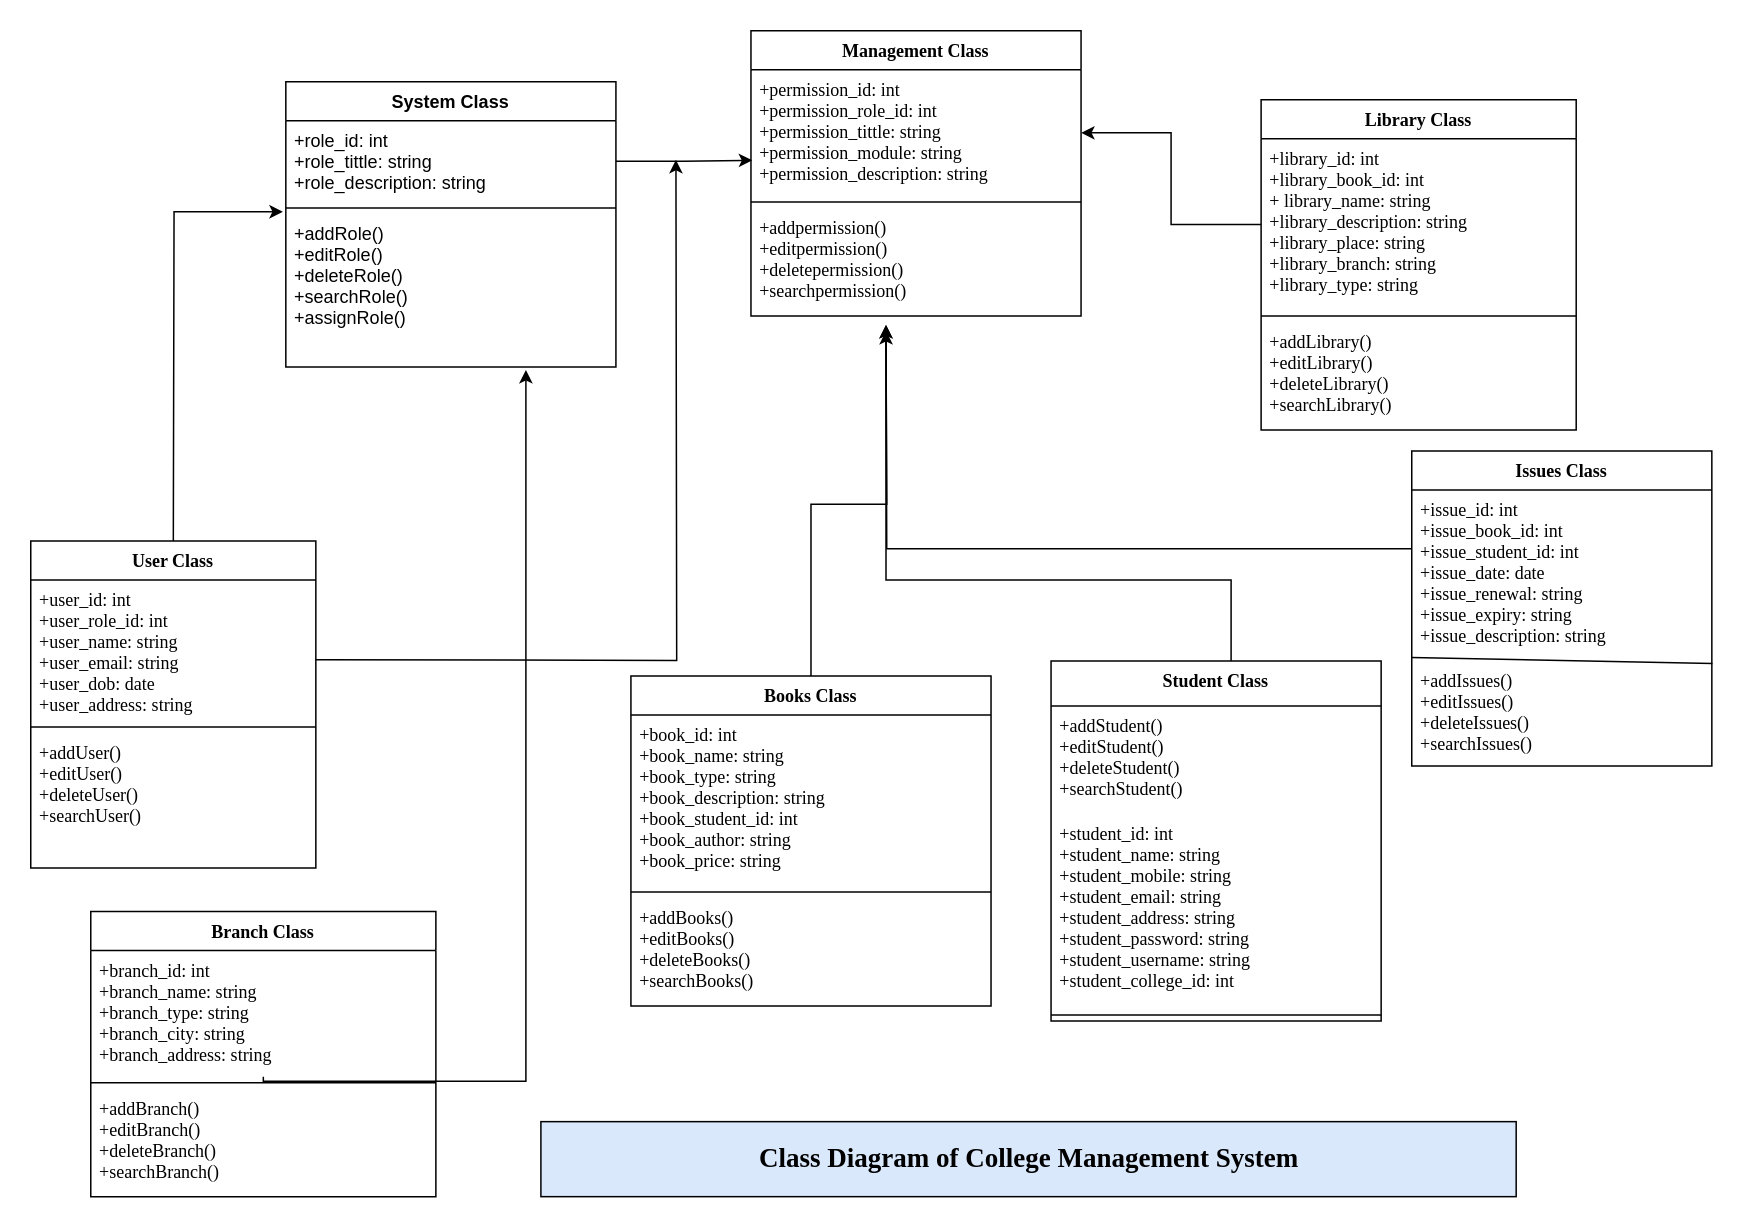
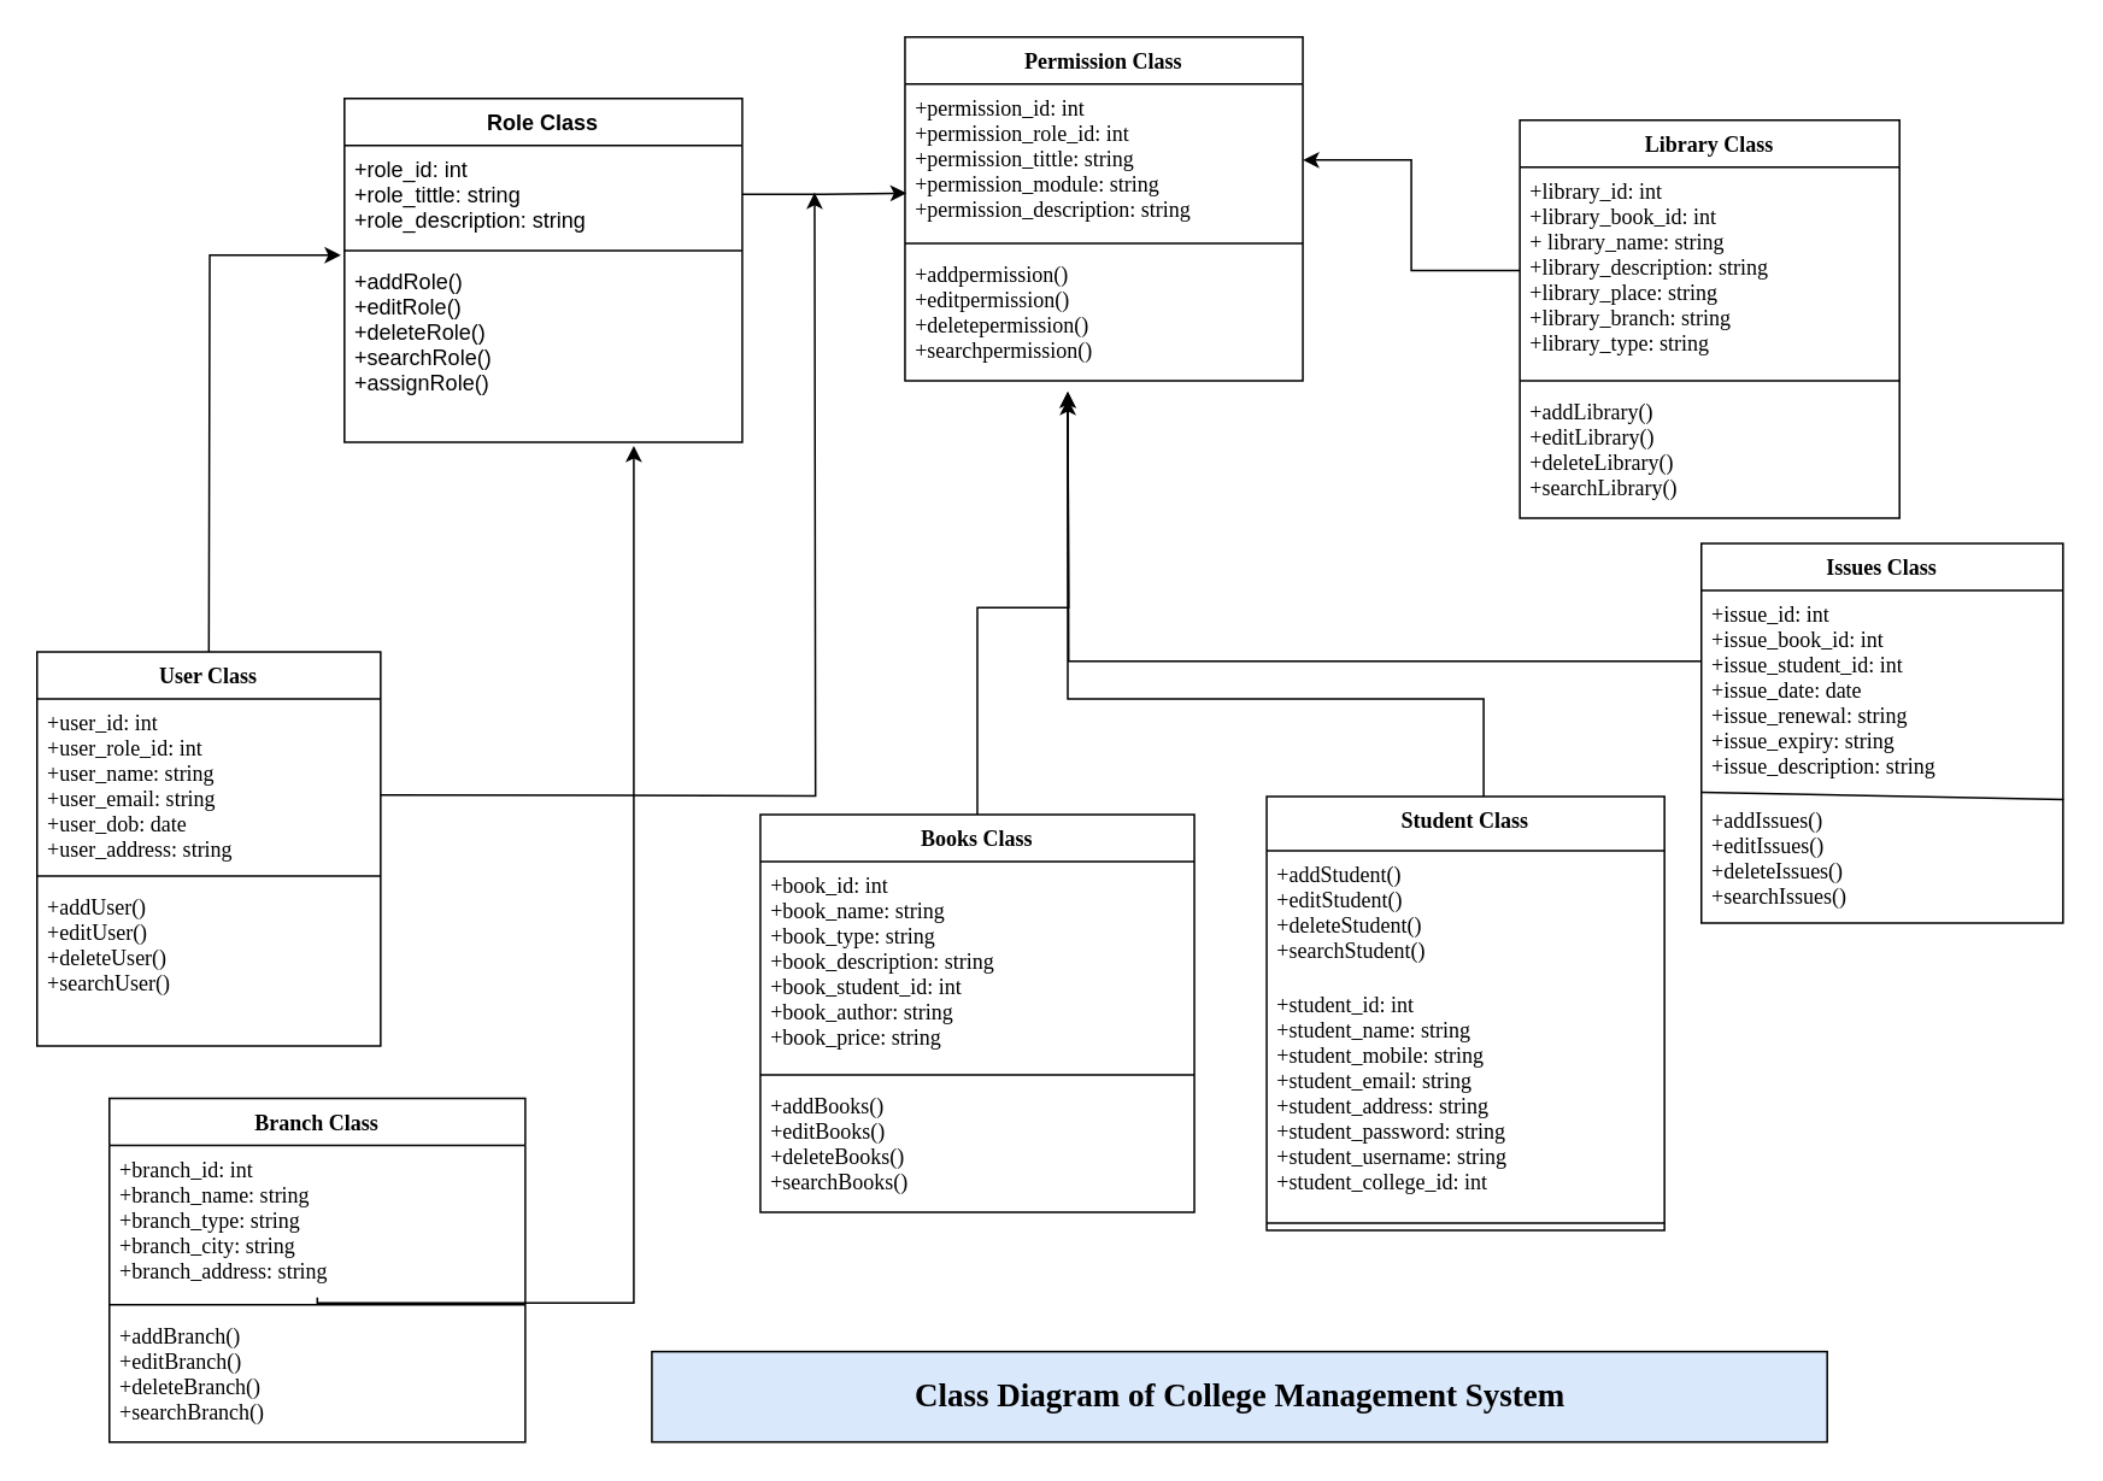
  <mxCell id="0" />
  <mxCell id="1" parent="0" />
- <mxCell id="2" value="System Class" style="swimlane;fontStyle=1;align=center;verticalAlign=top;childLayout=stackLayout;horizontal=1;startSize=26;horizontalStack=0;resizeParent=1;resizeParentMax=0;resizeLast=0;collapsible=1;marginBottom=0;" vertex="1" parent="1"><mxGeometry x="190" y="54" width="220" height="190" as="geometry" /></mxCell>
+ <mxCell id="2" value="Role Class" style="swimlane;fontStyle=1;align=center;verticalAlign=top;childLayout=stackLayout;horizontal=1;startSize=26;horizontalStack=0;resizeParent=1;resizeParentMax=0;resizeLast=0;collapsible=1;marginBottom=0;" vertex="1" parent="1"><mxGeometry x="190" y="54" width="220" height="190" as="geometry" /></mxCell>
  <mxCell id="3" value="+role_id: int&#10;+role_tittle: string&#10;+role_description: string" style="text;strokeColor=none;fillColor=none;align=left;verticalAlign=top;spacingLeft=4;spacingRight=4;overflow=hidden;rotatable=0;points=[[0,0.5],[1,0.5]];portConstraint=eastwest;" vertex="1" parent="2"><mxGeometry y="26" width="220" height="54" as="geometry" /></mxCell>
  <mxCell id="4" value="" style="line;strokeWidth=1;fillColor=none;align=left;verticalAlign=middle;spacingTop=-1;spacingLeft=3;spacingRight=3;rotatable=0;labelPosition=right;points=[];portConstraint=eastwest;strokeColor=inherit;" vertex="1" parent="2"><mxGeometry y="80" width="220" height="8" as="geometry" /></mxCell>
  <mxCell id="5" value="+addRole()&#10;+editRole()&#10;+deleteRole()&#10;+searchRole()&#10;+assignRole()" style="text;strokeColor=none;fillColor=none;align=left;verticalAlign=top;spacingLeft=4;spacingRight=4;overflow=hidden;rotatable=0;points=[[0,0.5],[1,0.5]];portConstraint=eastwest;" vertex="1" parent="2"><mxGeometry y="88" width="220" height="102" as="geometry" /></mxCell>
- <mxCell id="6" value="Management Class" style="swimlane;fontStyle=1;align=center;verticalAlign=top;childLayout=stackLayout;horizontal=1;startSize=26;horizontalStack=0;resizeParent=1;resizeParentMax=0;resizeLast=0;collapsible=1;marginBottom=0;fontFamily=Georgia;" vertex="1" parent="1"><mxGeometry x="500" y="20" width="220" height="190" as="geometry" /></mxCell>
+ <mxCell id="6" value="Permission Class" style="swimlane;fontStyle=1;align=center;verticalAlign=top;childLayout=stackLayout;horizontal=1;startSize=26;horizontalStack=0;resizeParent=1;resizeParentMax=0;resizeLast=0;collapsible=1;marginBottom=0;fontFamily=Georgia;" vertex="1" parent="1"><mxGeometry x="500" y="20" width="220" height="190" as="geometry" /></mxCell>
  <mxCell id="7" value="+permission_id: int&#10;+permission_role_id: int&#10;+permission_tittle: string&#10;+permission_module: string &#10;+permission_description: string" style="text;strokeColor=none;fillColor=none;align=left;verticalAlign=top;spacingLeft=4;spacingRight=4;overflow=hidden;rotatable=0;points=[[0,0.5],[1,0.5]];portConstraint=eastwest;fontFamily=Georgia;" vertex="1" parent="6"><mxGeometry y="26" width="220" height="84" as="geometry" /></mxCell>
  <mxCell id="8" value="" style="line;strokeWidth=1;fillColor=none;align=left;verticalAlign=middle;spacingTop=-1;spacingLeft=3;spacingRight=3;rotatable=0;labelPosition=right;points=[];portConstraint=eastwest;strokeColor=inherit;fontFamily=Georgia;" vertex="1" parent="6"><mxGeometry y="110" width="220" height="8" as="geometry" /></mxCell>
  <mxCell id="9" value="+addpermission()&#10;+editpermission()&#10;+deletepermission()&#10;+searchpermission()" style="text;strokeColor=none;fillColor=none;align=left;verticalAlign=top;spacingLeft=4;spacingRight=4;overflow=hidden;rotatable=0;points=[[0,0.5],[1,0.5]];portConstraint=eastwest;fontFamily=Georgia;" vertex="1" parent="6"><mxGeometry y="118" width="220" height="72" as="geometry" /></mxCell>
  <mxCell id="10" value="Library Class" style="swimlane;fontStyle=1;align=center;verticalAlign=top;childLayout=stackLayout;horizontal=1;startSize=26;horizontalStack=0;resizeParent=1;resizeParentMax=0;resizeLast=0;collapsible=1;marginBottom=0;fontFamily=Georgia;" vertex="1" parent="1"><mxGeometry x="840" y="66" width="210" height="220" as="geometry" /></mxCell>
  <mxCell id="11" value="+library_id: int&#10;+library_book_id: int&#10;+ library_name: string&#10;+library_description: string&#10;+library_place: string&#10;+library_branch: string&#10;+library_type: string" style="text;strokeColor=none;fillColor=none;align=left;verticalAlign=top;spacingLeft=4;spacingRight=4;overflow=hidden;rotatable=0;points=[[0,0.5],[1,0.5]];portConstraint=eastwest;fontFamily=Georgia;" vertex="1" parent="10"><mxGeometry y="26" width="210" height="114" as="geometry" /></mxCell>
  <mxCell id="12" value="" style="line;strokeWidth=1;fillColor=none;align=left;verticalAlign=middle;spacingTop=-1;spacingLeft=3;spacingRight=3;rotatable=0;labelPosition=right;points=[];portConstraint=eastwest;strokeColor=inherit;fontFamily=Georgia;" vertex="1" parent="10"><mxGeometry y="140" width="210" height="8" as="geometry" /></mxCell>
  <mxCell id="13" value="+addLibrary()&#10;+editLibrary()&#10;+deleteLibrary()&#10;+searchLibrary()" style="text;strokeColor=none;fillColor=none;align=left;verticalAlign=top;spacingLeft=4;spacingRight=4;overflow=hidden;rotatable=0;points=[[0,0.5],[1,0.5]];portConstraint=eastwest;fontFamily=Georgia;" vertex="1" parent="10"><mxGeometry y="148" width="210" height="72" as="geometry" /></mxCell>
  <mxCell id="14" style="edgeStyle=orthogonalEdgeStyle;rounded=0;orthogonalLoop=1;jettySize=auto;html=1;exitX=0;exitY=0.343;exitDx=0;exitDy=0;fontFamily=Georgia;exitPerimeter=0;" edge="1" parent="1" source="16"><mxGeometry relative="1" as="geometry"><mxPoint x="590" y="216" as="targetPoint" /><mxPoint x="980" y="386" as="sourcePoint" /></mxGeometry></mxCell>
  <mxCell id="15" value="Issues Class" style="swimlane;fontStyle=1;align=center;verticalAlign=top;childLayout=stackLayout;horizontal=1;startSize=26;horizontalStack=0;resizeParent=1;resizeParentMax=0;resizeLast=0;collapsible=1;marginBottom=0;fontFamily=Georgia;" vertex="1" parent="1"><mxGeometry x="940.4" y="300" width="200" height="210" as="geometry" /></mxCell>
  <mxCell id="16" value="+issue_id: int&#10;+issue_book_id: int&#10;+issue_student_id: int&#10;+issue_date: date&#10;+issue_renewal: string&#10;+issue_expiry: string&#10;+issue_description: string&#10;" style="text;strokeColor=none;fillColor=none;align=left;verticalAlign=top;spacingLeft=4;spacingRight=4;overflow=hidden;rotatable=0;points=[[0,0.5],[1,0.5]];portConstraint=eastwest;fontFamily=Georgia;" vertex="1" parent="15"><mxGeometry y="26" width="200" height="114" as="geometry" /></mxCell>
  <mxCell id="17" value="+addIssues()&#10;+editIssues()&#10;+deleteIssues()&#10;+searchIssues()" style="text;strokeColor=none;fillColor=none;align=left;verticalAlign=top;spacingLeft=4;spacingRight=4;overflow=hidden;rotatable=0;points=[[0,0.5],[1,0.5]];portConstraint=eastwest;fontFamily=Georgia;" vertex="1" parent="15"><mxGeometry y="140" width="200" height="70" as="geometry" /></mxCell>
  <mxCell id="18" value="" style="endArrow=none;html=1;rounded=0;fontFamily=Georgia;exitX=-0.002;exitY=-0.034;exitDx=0;exitDy=0;exitPerimeter=0;entryX=1.002;entryY=0.023;entryDx=0;entryDy=0;entryPerimeter=0;" edge="1" parent="15" source="17" target="17"><mxGeometry width="50" height="50" relative="1" as="geometry"><mxPoint x="-10" y="90" as="sourcePoint" /><mxPoint x="40" y="40" as="targetPoint" /></mxGeometry></mxCell>
  <mxCell id="19" style="edgeStyle=orthogonalEdgeStyle;rounded=0;orthogonalLoop=1;jettySize=auto;html=1;fontFamily=Georgia;exitX=0.558;exitY=0.008;exitDx=0;exitDy=0;exitPerimeter=0;" edge="1" parent="1" source="20"><mxGeometry relative="1" as="geometry"><mxPoint x="590" y="216" as="targetPoint" /><Array as="points"><mxPoint x="820" y="442" /><mxPoint x="820" y="386" /><mxPoint x="590" y="386" /></Array><mxPoint x="820" y="530" as="sourcePoint" /></mxGeometry></mxCell>
  <mxCell id="20" value="Student Class" style="swimlane;fontStyle=1;align=center;verticalAlign=top;childLayout=stackLayout;horizontal=1;startSize=30;horizontalStack=0;resizeParent=1;resizeParentMax=0;resizeLast=0;collapsible=1;marginBottom=0;fontFamily=Georgia;" vertex="1" parent="1"><mxGeometry x="700" y="440" width="220" height="240" as="geometry" /></mxCell>
  <mxCell id="21" value="+addStudent()&#10;+editStudent()&#10;+deleteStudent()&#10;+searchStudent()" style="text;strokeColor=none;fillColor=none;align=left;verticalAlign=top;spacingLeft=4;spacingRight=4;overflow=hidden;rotatable=0;points=[[0,0.5],[1,0.5]];portConstraint=eastwest;fontFamily=Georgia;" vertex="1" parent="20"><mxGeometry y="30" width="220" height="72" as="geometry" /></mxCell>
  <mxCell id="22" value="+student_id: int&#10;+student_name: string&#10;+student_mobile: string&#10;+student_email: string&#10;+student_address: string&#10;+student_password: string&#10;+student_username: string&#10;+student_college_id: int" style="text;strokeColor=none;fillColor=none;align=left;verticalAlign=top;spacingLeft=4;spacingRight=4;overflow=hidden;rotatable=0;points=[[0,0.5],[1,0.5]];portConstraint=eastwest;fontFamily=Georgia;" vertex="1" parent="20"><mxGeometry y="102" width="220" height="130" as="geometry" /></mxCell>
  <mxCell id="23" value="" style="line;strokeWidth=1;fillColor=none;align=left;verticalAlign=middle;spacingTop=-1;spacingLeft=3;spacingRight=3;rotatable=0;labelPosition=right;points=[];portConstraint=eastwest;strokeColor=inherit;fontFamily=Georgia;" vertex="1" parent="20"><mxGeometry y="232" width="220" height="8" as="geometry" /></mxCell>
  <mxCell id="24" style="edgeStyle=orthogonalEdgeStyle;rounded=0;orthogonalLoop=1;jettySize=auto;html=1;" edge="1" parent="1" source="25"><mxGeometry relative="1" as="geometry"><mxPoint x="590" y="220" as="targetPoint" /></mxGeometry></mxCell>
  <mxCell id="25" value="Books Class" style="swimlane;fontStyle=1;align=center;verticalAlign=top;childLayout=stackLayout;horizontal=1;startSize=26;horizontalStack=0;resizeParent=1;resizeParentMax=0;resizeLast=0;collapsible=1;marginBottom=0;fontFamily=Georgia;" vertex="1" parent="1"><mxGeometry x="420" y="450" width="240" height="220" as="geometry" /></mxCell>
  <mxCell id="26" value="+book_id: int&#10;+book_name: string&#10;+book_type: string&#10;+book_description: string&#10;+book_student_id: int&#10;+book_author: string&#10;+book_price: string&#10;" style="text;strokeColor=none;fillColor=none;align=left;verticalAlign=top;spacingLeft=4;spacingRight=4;overflow=hidden;rotatable=0;points=[[0,0.5],[1,0.5]];portConstraint=eastwest;fontFamily=Georgia;" vertex="1" parent="25"><mxGeometry y="26" width="240" height="114" as="geometry" /></mxCell>
  <mxCell id="27" value="" style="line;strokeWidth=1;fillColor=none;align=left;verticalAlign=middle;spacingTop=-1;spacingLeft=3;spacingRight=3;rotatable=0;labelPosition=right;points=[];portConstraint=eastwest;strokeColor=inherit;fontFamily=Georgia;" vertex="1" parent="25"><mxGeometry y="140" width="240" height="8" as="geometry" /></mxCell>
  <mxCell id="28" value="+addBooks()&#10;+editBooks()&#10;+deleteBooks()&#10;+searchBooks()" style="text;strokeColor=none;fillColor=none;align=left;verticalAlign=top;spacingLeft=4;spacingRight=4;overflow=hidden;rotatable=0;points=[[0,0.5],[1,0.5]];portConstraint=eastwest;fontFamily=Georgia;" vertex="1" parent="25"><mxGeometry y="148" width="240" height="72" as="geometry" /></mxCell>
  <mxCell id="29" value="Branch Class" style="swimlane;fontStyle=1;align=center;verticalAlign=top;childLayout=stackLayout;horizontal=1;startSize=26;horizontalStack=0;resizeParent=1;resizeParentMax=0;resizeLast=0;collapsible=1;marginBottom=0;fontFamily=Georgia;" vertex="1" parent="1"><mxGeometry x="60" y="607" width="230" height="190" as="geometry" /></mxCell>
  <mxCell id="30" value="+branch_id: int&#10;+branch_name: string&#10;+branch_type: string&#10;+branch_city: string&#10;+branch_address: string" style="text;strokeColor=none;fillColor=none;align=left;verticalAlign=top;spacingLeft=4;spacingRight=4;overflow=hidden;rotatable=0;points=[[0,0.5],[1,0.5]];portConstraint=eastwest;fontFamily=Georgia;" vertex="1" parent="29"><mxGeometry y="26" width="230" height="84" as="geometry" /></mxCell>
  <mxCell id="31" value="" style="line;strokeWidth=1;fillColor=none;align=left;verticalAlign=middle;spacingTop=-1;spacingLeft=3;spacingRight=3;rotatable=0;labelPosition=right;points=[];portConstraint=eastwest;strokeColor=inherit;fontFamily=Georgia;" vertex="1" parent="29"><mxGeometry y="110" width="230" height="8" as="geometry" /></mxCell>
  <mxCell id="32" value="+addBranch()&#10;+editBranch()&#10;+deleteBranch()&#10;+searchBranch()" style="text;strokeColor=none;fillColor=none;align=left;verticalAlign=top;spacingLeft=4;spacingRight=4;overflow=hidden;rotatable=0;points=[[0,0.5],[1,0.5]];portConstraint=eastwest;fontFamily=Georgia;" vertex="1" parent="29"><mxGeometry y="118" width="230" height="72" as="geometry" /></mxCell>
  <mxCell id="33" style="edgeStyle=orthogonalEdgeStyle;rounded=0;orthogonalLoop=1;jettySize=auto;html=1;fontFamily=Georgia;entryX=-0.009;entryY=-0.014;entryDx=0;entryDy=0;entryPerimeter=0;" edge="1" parent="1" target="5"><mxGeometry relative="1" as="geometry"><mxPoint x="115" y="116" as="targetPoint" /><mxPoint x="115" y="366" as="sourcePoint" /></mxGeometry></mxCell>
  <mxCell id="34" value="User Class" style="swimlane;fontStyle=1;align=center;verticalAlign=top;childLayout=stackLayout;horizontal=1;startSize=26;horizontalStack=0;resizeParent=1;resizeParentMax=0;resizeLast=0;collapsible=1;marginBottom=0;fontFamily=Georgia;" vertex="1" parent="1"><mxGeometry x="20" y="360" width="190" height="218" as="geometry" /></mxCell>
  <mxCell id="35" value="+user_id: int&#10;+user_role_id: int&#10;+user_name: string&#10;+user_email: string&#10;+user_dob: date&#10;+user_address: string" style="text;strokeColor=none;fillColor=none;align=left;verticalAlign=top;spacingLeft=4;spacingRight=4;overflow=hidden;rotatable=0;points=[[0,0.5],[1,0.5]];portConstraint=eastwest;fontFamily=Georgia;" vertex="1" parent="34"><mxGeometry y="26" width="190" height="94" as="geometry" /></mxCell>
  <mxCell id="36" value="" style="line;strokeWidth=1;fillColor=none;align=left;verticalAlign=middle;spacingTop=-1;spacingLeft=3;spacingRight=3;rotatable=0;labelPosition=right;points=[];portConstraint=eastwest;strokeColor=inherit;fontFamily=Georgia;" vertex="1" parent="34"><mxGeometry y="120" width="190" height="8" as="geometry" /></mxCell>
  <mxCell id="37" value="+addUser()&#10;+editUser()&#10;+deleteUser()&#10;+searchUser()" style="text;strokeColor=none;fillColor=none;align=left;verticalAlign=top;spacingLeft=4;spacingRight=4;overflow=hidden;rotatable=0;points=[[0,0.5],[1,0.5]];portConstraint=eastwest;fontFamily=Georgia;" vertex="1" parent="34"><mxGeometry y="128" width="190" height="90" as="geometry" /></mxCell>
  <mxCell id="38" style="edgeStyle=orthogonalEdgeStyle;rounded=0;orthogonalLoop=1;jettySize=auto;html=1;entryX=0.004;entryY=0.717;entryDx=0;entryDy=0;entryPerimeter=0;fontFamily=Georgia;" edge="1" parent="1" source="3" target="7"><mxGeometry relative="1" as="geometry" /></mxCell>
  <mxCell id="39" style="edgeStyle=orthogonalEdgeStyle;rounded=0;orthogonalLoop=1;jettySize=auto;html=1;fontFamily=Georgia;" edge="1" parent="1" source="11" target="7"><mxGeometry relative="1" as="geometry" /></mxCell>
  <mxCell id="40" style="edgeStyle=orthogonalEdgeStyle;rounded=0;orthogonalLoop=1;jettySize=auto;html=1;fontFamily=Georgia;" edge="1" parent="1"><mxGeometry relative="1" as="geometry"><mxPoint x="450" y="106" as="targetPoint" /><mxPoint x="210" y="439.091" as="sourcePoint" /></mxGeometry></mxCell>
  <mxCell id="41" style="edgeStyle=orthogonalEdgeStyle;rounded=0;orthogonalLoop=1;jettySize=auto;html=1;fontFamily=Georgia;" edge="1" parent="1" source="30"><mxGeometry relative="1" as="geometry"><mxPoint x="350" y="246" as="targetPoint" /><Array as="points"><mxPoint x="175" y="720" /><mxPoint x="350" y="720" /></Array></mxGeometry></mxCell>
  <mxCell id="42" value="&lt;h2&gt;&lt;font face=&quot;Comic Sans MS&quot;&gt;Class Diagram of College Management System&lt;/font&gt;&lt;/h2&gt;" style="html=1;fontFamily=Georgia;fillColor=#dae8fc;" vertex="1" parent="1"><mxGeometry x="360" y="747" width="650" height="50" as="geometry" /></mxCell>
